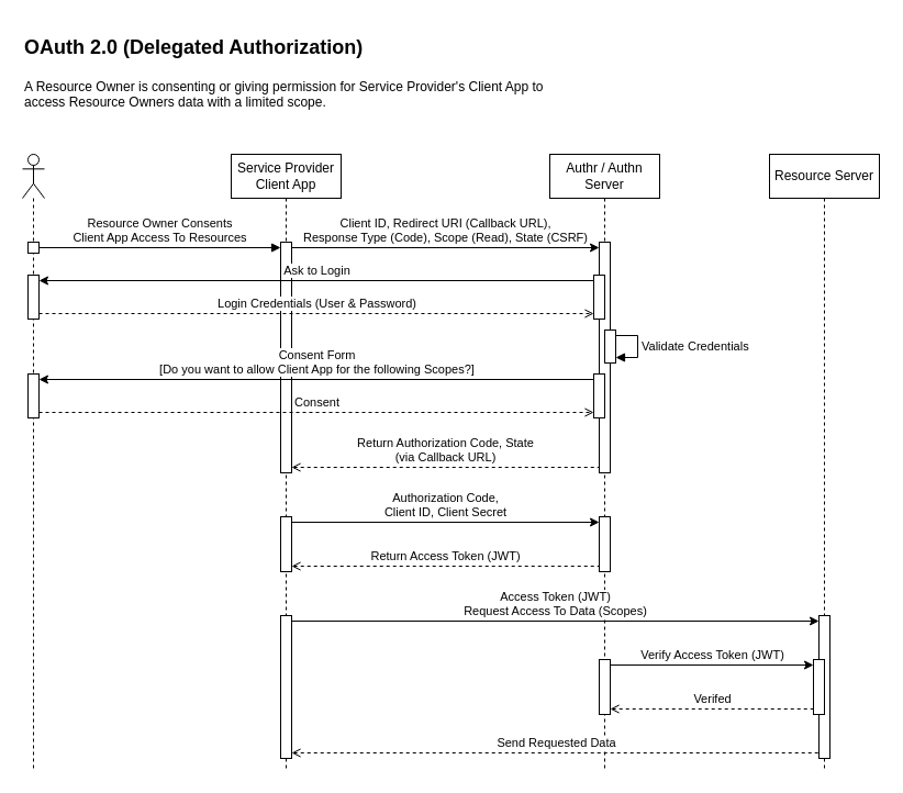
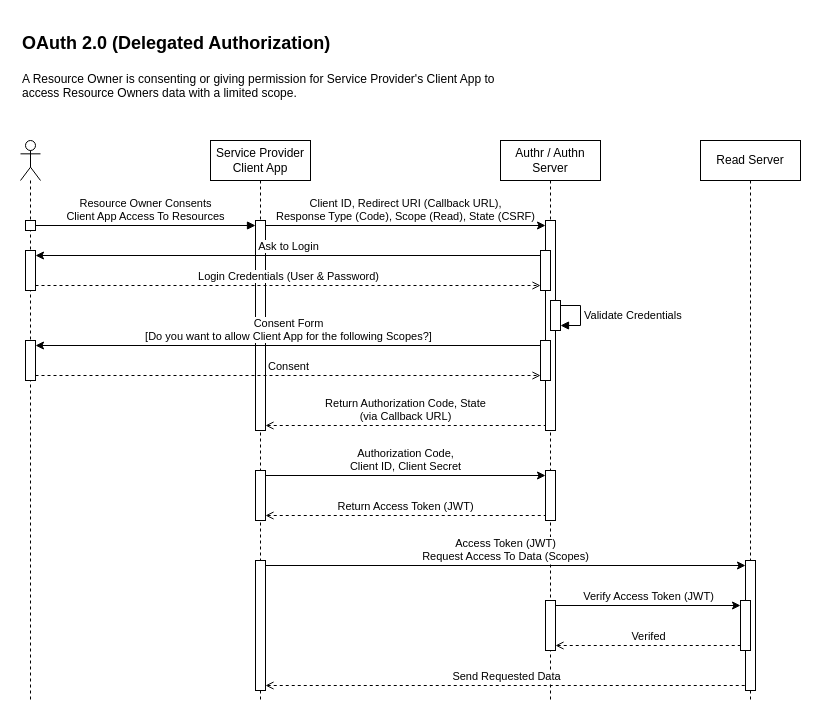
  <mxCell id="0" />
  <mxCell id="1" parent="0" />
  <mxCell id="2" value="&lt;h1 style=&quot;margin-top: 0px;&quot;&gt;&lt;font style=&quot;font-size: 18px;&quot;&gt;OAuth 2.0 (Delegated Authorization)&lt;/font&gt;&lt;/h1&gt;&lt;p&gt;A Resource Owner is consenting or giving permission for Service Provider's Client App to access Resource Owners data with a limited scope.&lt;/p&gt;" style="text;html=1;whiteSpace=wrap;overflow=hidden;rounded=0;" parent="1" vertex="1"><mxGeometry x="20" y="20" width="490" height="90" as="geometry" /></mxCell>
  <mxCell id="3" value="&lt;div&gt;Service Provider Client App&lt;/div&gt;" style="shape=umlLifeline;perimeter=lifelinePerimeter;whiteSpace=wrap;html=1;container=1;dropTarget=0;collapsible=0;recursiveResize=0;outlineConnect=0;portConstraint=eastwest;newEdgeStyle={&quot;curved&quot;:0,&quot;rounded&quot;:0};" parent="1" vertex="1"><mxGeometry x="210" y="140" width="100" height="560" as="geometry" /></mxCell>
  <mxCell id="4" value="" style="html=1;points=[[0,0,0,0,5],[0,1,0,0,-5],[1,0,0,0,5],[1,1,0,0,-5]];perimeter=orthogonalPerimeter;outlineConnect=0;targetShapes=umlLifeline;portConstraint=eastwest;newEdgeStyle={&quot;curved&quot;:0,&quot;rounded&quot;:0};" parent="3" vertex="1"><mxGeometry x="45" y="80" width="10" height="210" as="geometry" /></mxCell>
  <mxCell id="5" value="" style="html=1;points=[[0,0,0,0,5],[0,1,0,0,-5],[1,0,0,0,5],[1,1,0,0,-5]];perimeter=orthogonalPerimeter;outlineConnect=0;targetShapes=umlLifeline;portConstraint=eastwest;newEdgeStyle={&quot;curved&quot;:0,&quot;rounded&quot;:0};" parent="3" vertex="1"><mxGeometry x="45" y="330" width="10" height="50" as="geometry" /></mxCell>
  <mxCell id="6" value="" style="html=1;points=[[0,0,0,0,5],[0,1,0,0,-5],[1,0,0,0,5],[1,1,0,0,-5]];perimeter=orthogonalPerimeter;outlineConnect=0;targetShapes=umlLifeline;portConstraint=eastwest;newEdgeStyle={&quot;curved&quot;:0,&quot;rounded&quot;:0};" parent="3" vertex="1"><mxGeometry x="45" y="420" width="10" height="130" as="geometry" /></mxCell>
  <mxCell id="7" value="Authr / Authn Server" style="shape=umlLifeline;perimeter=lifelinePerimeter;whiteSpace=wrap;html=1;container=1;dropTarget=0;collapsible=0;recursiveResize=0;outlineConnect=0;portConstraint=eastwest;newEdgeStyle={&quot;curved&quot;:0,&quot;rounded&quot;:0};" parent="1" vertex="1"><mxGeometry x="500" y="140" width="100" height="560" as="geometry" /></mxCell>
  <mxCell id="8" value="" style="html=1;points=[[0,0,0,0,5],[0,1,0,0,-5],[1,0,0,0,5],[1,1,0,0,-5]];perimeter=orthogonalPerimeter;outlineConnect=0;targetShapes=umlLifeline;portConstraint=eastwest;newEdgeStyle={&quot;curved&quot;:0,&quot;rounded&quot;:0};" parent="7" vertex="1"><mxGeometry x="45" y="80" width="10" height="210" as="geometry" /></mxCell>
  <mxCell id="9" value="" style="html=1;points=[[0,0,0,0,5],[0,1,0,0,-5],[1,0,0,0,5],[1,1,0,0,-5]];perimeter=orthogonalPerimeter;outlineConnect=0;targetShapes=umlLifeline;portConstraint=eastwest;newEdgeStyle={&quot;curved&quot;:0,&quot;rounded&quot;:0};" parent="7" vertex="1"><mxGeometry x="40" y="110" width="10" height="40" as="geometry" /></mxCell>
  <mxCell id="10" value="" style="html=1;points=[[0,0,0,0,5],[0,1,0,0,-5],[1,0,0,0,5],[1,1,0,0,-5]];perimeter=orthogonalPerimeter;outlineConnect=0;targetShapes=umlLifeline;portConstraint=eastwest;newEdgeStyle={&quot;curved&quot;:0,&quot;rounded&quot;:0};" parent="7" vertex="1"><mxGeometry x="50" y="160" width="10" height="30" as="geometry" /></mxCell>
  <mxCell id="11" value="Validate Credentials" style="html=1;align=left;spacingLeft=2;endArrow=block;rounded=0;edgeStyle=orthogonalEdgeStyle;curved=0;rounded=0;" parent="7" source="10" target="10" edge="1"><mxGeometry relative="1" as="geometry"><mxPoint x="80" y="340" as="sourcePoint" /><Array as="points" /><mxPoint x="115" y="360" as="targetPoint" /></mxGeometry></mxCell>
  <mxCell id="12" value="" style="html=1;points=[[0,0,0,0,5],[0,1,0,0,-5],[1,0,0,0,5],[1,1,0,0,-5]];perimeter=orthogonalPerimeter;outlineConnect=0;targetShapes=umlLifeline;portConstraint=eastwest;newEdgeStyle={&quot;curved&quot;:0,&quot;rounded&quot;:0};" parent="7" vertex="1"><mxGeometry x="40" y="200" width="10" height="40" as="geometry" /></mxCell>
  <mxCell id="13" value="" style="html=1;points=[[0,0,0,0,5],[0,1,0,0,-5],[1,0,0,0,5],[1,1,0,0,-5]];perimeter=orthogonalPerimeter;outlineConnect=0;targetShapes=umlLifeline;portConstraint=eastwest;newEdgeStyle={&quot;curved&quot;:0,&quot;rounded&quot;:0};" parent="7" vertex="1"><mxGeometry x="45" y="330" width="10" height="50" as="geometry" /></mxCell>
  <mxCell id="14" value="" style="html=1;points=[[0,0,0,0,5],[0,1,0,0,-5],[1,0,0,0,5],[1,1,0,0,-5]];perimeter=orthogonalPerimeter;outlineConnect=0;targetShapes=umlLifeline;portConstraint=eastwest;newEdgeStyle={&quot;curved&quot;:0,&quot;rounded&quot;:0};" parent="7" vertex="1"><mxGeometry x="45" y="460" width="10" height="50" as="geometry" /></mxCell>
- <mxCell id="15" value="Resource Server" style="shape=umlLifeline;perimeter=lifelinePerimeter;whiteSpace=wrap;html=1;container=1;dropTarget=0;collapsible=0;recursiveResize=0;outlineConnect=0;portConstraint=eastwest;newEdgeStyle={&quot;curved&quot;:0,&quot;rounded&quot;:0};" parent="1" vertex="1"><mxGeometry x="700" y="140" width="100" height="560" as="geometry" /></mxCell>
+ <mxCell id="15" value="Read Server" style="shape=umlLifeline;perimeter=lifelinePerimeter;whiteSpace=wrap;html=1;container=1;dropTarget=0;collapsible=0;recursiveResize=0;outlineConnect=0;portConstraint=eastwest;newEdgeStyle={&quot;curved&quot;:0,&quot;rounded&quot;:0};" parent="1" vertex="1"><mxGeometry x="700" y="140" width="100" height="560" as="geometry" /></mxCell>
  <mxCell id="16" value="" style="html=1;points=[[0,0,0,0,5],[0,1,0,0,-5],[1,0,0,0,5],[1,1,0,0,-5]];perimeter=orthogonalPerimeter;outlineConnect=0;targetShapes=umlLifeline;portConstraint=eastwest;newEdgeStyle={&quot;curved&quot;:0,&quot;rounded&quot;:0};" parent="15" vertex="1"><mxGeometry x="45" y="420" width="10" height="130" as="geometry" /></mxCell>
  <mxCell id="17" value="" style="html=1;points=[[0,0,0,0,5],[0,1,0,0,-5],[1,0,0,0,5],[1,1,0,0,-5]];perimeter=orthogonalPerimeter;outlineConnect=0;targetShapes=umlLifeline;portConstraint=eastwest;newEdgeStyle={&quot;curved&quot;:0,&quot;rounded&quot;:0};" parent="15" vertex="1"><mxGeometry x="40" y="460" width="10" height="50" as="geometry" /></mxCell>
  <mxCell id="18" value="" style="shape=umlLifeline;perimeter=lifelinePerimeter;whiteSpace=wrap;html=1;container=1;dropTarget=0;collapsible=0;recursiveResize=0;outlineConnect=0;portConstraint=eastwest;newEdgeStyle={&quot;curved&quot;:0,&quot;rounded&quot;:0};participant=umlActor;" parent="1" vertex="1"><mxGeometry x="20" y="140" width="20" height="560" as="geometry" /></mxCell>
  <mxCell id="19" value="" style="html=1;points=[[0,0,0,0,5],[0,1,0,0,-5],[1,0,0,0,5],[1,1,0,0,-5]];perimeter=orthogonalPerimeter;outlineConnect=0;targetShapes=umlLifeline;portConstraint=eastwest;newEdgeStyle={&quot;curved&quot;:0,&quot;rounded&quot;:0};" parent="18" vertex="1"><mxGeometry x="5" y="80" width="10" height="10" as="geometry" /></mxCell>
  <mxCell id="20" value="" style="html=1;points=[[0,0,0,0,5],[0,1,0,0,-5],[1,0,0,0,5],[1,1,0,0,-5]];perimeter=orthogonalPerimeter;outlineConnect=0;targetShapes=umlLifeline;portConstraint=eastwest;newEdgeStyle={&quot;curved&quot;:0,&quot;rounded&quot;:0};" parent="18" vertex="1"><mxGeometry x="5" y="110" width="10" height="40" as="geometry" /></mxCell>
  <mxCell id="21" value="" style="html=1;points=[[0,0,0,0,5],[0,1,0,0,-5],[1,0,0,0,5],[1,1,0,0,-5]];perimeter=orthogonalPerimeter;outlineConnect=0;targetShapes=umlLifeline;portConstraint=eastwest;newEdgeStyle={&quot;curved&quot;:0,&quot;rounded&quot;:0};" parent="18" vertex="1"><mxGeometry x="5" y="200" width="10" height="40" as="geometry" /></mxCell>
  <mxCell id="22" value="&lt;div&gt;Resource Owner Consents&lt;/div&gt;&lt;div&gt;Client App Access To Resources&lt;/div&gt;" style="html=1;verticalAlign=bottom;endArrow=block;curved=0;rounded=0;exitX=1;exitY=0;exitDx=0;exitDy=5;exitPerimeter=0;entryX=0;entryY=0;entryDx=0;entryDy=5;entryPerimeter=0;" parent="1" source="19" target="4" edge="1"><mxGeometry width="80" relative="1" as="geometry"><mxPoint x="80" y="210" as="sourcePoint" /><mxPoint x="160" y="290" as="targetPoint" /></mxGeometry></mxCell>
  <mxCell id="23" value="&lt;div&gt;Client ID, Redirect URI (Callback URL),&lt;/div&gt;&lt;div&gt;Response Type (Code), Scope (Read), State (CSRF)&lt;/div&gt;" style="html=1;verticalAlign=bottom;endArrow=classic;curved=0;rounded=0;exitX=1;exitY=0;exitDx=0;exitDy=5;exitPerimeter=0;entryX=0;entryY=0;entryDx=0;entryDy=5;entryPerimeter=0;endFill=1;" parent="1" source="4" target="8" edge="1"><mxGeometry width="80" relative="1" as="geometry"><mxPoint x="240" y="230" as="sourcePoint" /><mxPoint x="430" y="230" as="targetPoint" /><mxPoint as="offset" /></mxGeometry></mxCell>
  <mxCell id="24" value="Ask to Login" style="html=1;verticalAlign=bottom;endArrow=none;curved=0;rounded=0;entryX=0;entryY=0;entryDx=0;entryDy=5;entryPerimeter=0;startArrow=classic;startFill=1;endFill=0;exitX=1;exitY=0;exitDx=0;exitDy=5;exitPerimeter=0;shadow=0;" parent="1" source="20" target="9" edge="1"><mxGeometry width="80" relative="1" as="geometry"><mxPoint x="50" y="250" as="sourcePoint" /><mxPoint x="440" y="289.5" as="targetPoint" /></mxGeometry></mxCell>
  <mxCell id="25" value="Login Credentials (User &amp;amp; Password)" style="html=1;verticalAlign=bottom;endArrow=open;curved=0;rounded=0;entryX=0;entryY=1;entryDx=0;entryDy=-5;entryPerimeter=0;startArrow=none;startFill=0;endFill=0;exitX=1;exitY=1;exitDx=0;exitDy=-5;exitPerimeter=0;shadow=0;dashed=1;" parent="1" source="20" target="9" edge="1"><mxGeometry width="80" relative="1" as="geometry"><mxPoint x="150" y="570" as="sourcePoint" /><mxPoint x="535" y="570" as="targetPoint" /></mxGeometry></mxCell>
  <mxCell id="26" value="&lt;div&gt;Consent Form&lt;/div&gt;&lt;div&gt;[Do you want to allow Client App for the following Scopes?]&lt;/div&gt;" style="html=1;verticalAlign=bottom;endArrow=none;curved=0;rounded=0;entryX=0;entryY=0;entryDx=0;entryDy=5;entryPerimeter=0;startArrow=classic;startFill=1;endFill=0;exitX=1;exitY=0;exitDx=0;exitDy=5;exitPerimeter=0;shadow=0;" parent="1" source="21" target="12" edge="1"><mxGeometry x="0.003" width="80" relative="1" as="geometry"><mxPoint x="355" y="490" as="sourcePoint" /><mxPoint x="745" y="529.5" as="targetPoint" /><mxPoint as="offset" /></mxGeometry></mxCell>
  <mxCell id="27" value="Consent" style="html=1;verticalAlign=bottom;endArrow=open;curved=0;rounded=0;entryX=0;entryY=1;entryDx=0;entryDy=-5;entryPerimeter=0;startArrow=none;startFill=0;endFill=0;exitX=1;exitY=1;exitDx=0;exitDy=-5;exitPerimeter=0;shadow=0;dashed=1;" parent="1" source="21" target="12" edge="1"><mxGeometry x="0.003" width="80" relative="1" as="geometry"><mxPoint x="455" y="810" as="sourcePoint" /><mxPoint x="840" y="810" as="targetPoint" /><mxPoint as="offset" /></mxGeometry></mxCell>
  <mxCell id="28" value="&lt;div&gt;Return Authorization Code, State&lt;/div&gt;&lt;div&gt;(via Callback URL)&lt;/div&gt;" style="html=1;verticalAlign=bottom;endArrow=none;curved=0;rounded=0;entryX=0;entryY=1;entryDx=0;entryDy=-5;entryPerimeter=0;startArrow=open;startFill=0;endFill=0;shadow=0;dashed=1;exitX=1;exitY=1;exitDx=0;exitDy=-5;exitPerimeter=0;" parent="1" source="4" target="8" edge="1"><mxGeometry x="0.003" width="80" relative="1" as="geometry"><mxPoint x="320" y="390" as="sourcePoint" /><mxPoint x="705" y="390" as="targetPoint" /><mxPoint as="offset" /></mxGeometry></mxCell>
  <mxCell id="29" value="&lt;div&gt;Authorization Code,&lt;/div&gt;&lt;div&gt;Client ID, Client Secret&lt;/div&gt;" style="html=1;verticalAlign=bottom;endArrow=classic;curved=0;rounded=0;exitX=1;exitY=0;exitDx=0;exitDy=5;exitPerimeter=0;entryX=0;entryY=0;entryDx=0;entryDy=5;entryPerimeter=0;endFill=1;" parent="1" source="5" target="13" edge="1"><mxGeometry width="80" relative="1" as="geometry"><mxPoint x="340" y="530" as="sourcePoint" /><mxPoint x="530" y="530" as="targetPoint" /></mxGeometry></mxCell>
  <mxCell id="30" value="&lt;div&gt;Return Access Token (JWT)&lt;/div&gt;" style="html=1;verticalAlign=bottom;endArrow=none;curved=0;rounded=0;entryX=0;entryY=1;entryDx=0;entryDy=-5;entryPerimeter=0;startArrow=open;startFill=0;endFill=0;shadow=0;dashed=1;exitX=1;exitY=1;exitDx=0;exitDy=-5;exitPerimeter=0;" parent="1" source="5" target="13" edge="1"><mxGeometry x="0.003" width="80" relative="1" as="geometry"><mxPoint x="360" y="590" as="sourcePoint" /><mxPoint x="550" y="590" as="targetPoint" /><mxPoint as="offset" /></mxGeometry></mxCell>
  <mxCell id="31" value="&lt;div&gt;Access Token (JWT)&lt;/div&gt;&lt;div&gt;Request Access To Data (Scopes)&lt;/div&gt;" style="html=1;verticalAlign=bottom;endArrow=classic;curved=0;rounded=0;entryX=0;entryY=0;entryDx=0;entryDy=5;entryPerimeter=0;endFill=1;exitX=1;exitY=0;exitDx=0;exitDy=5;exitPerimeter=0;" parent="1" source="6" target="16" edge="1"><mxGeometry width="80" relative="1" as="geometry"><mxPoint x="240" y="560" as="sourcePoint" /><mxPoint x="430" y="560" as="targetPoint" /></mxGeometry></mxCell>
  <mxCell id="32" value="Send Requested Data" style="html=1;verticalAlign=bottom;endArrow=none;curved=0;rounded=0;entryX=0;entryY=1;entryDx=0;entryDy=-5;entryPerimeter=0;startArrow=open;startFill=0;endFill=0;shadow=0;dashed=1;exitX=1;exitY=1;exitDx=0;exitDy=-5;exitPerimeter=0;" parent="1" source="6" target="16" edge="1"><mxGeometry x="0.003" width="80" relative="1" as="geometry"><mxPoint x="340" y="680" as="sourcePoint" /><mxPoint x="530" y="680" as="targetPoint" /><mxPoint as="offset" /></mxGeometry></mxCell>
  <mxCell id="33" value="Verify Access Token (JWT)" style="html=1;verticalAlign=bottom;endArrow=classic;curved=0;rounded=0;exitX=1;exitY=0;exitDx=0;exitDy=5;exitPerimeter=0;entryX=0;entryY=0;entryDx=0;entryDy=5;entryPerimeter=0;endFill=1;" parent="1" source="14" target="17" edge="1"><mxGeometry width="80" relative="1" as="geometry"><mxPoint x="340" y="575" as="sourcePoint" /><mxPoint x="635" y="630" as="targetPoint" /></mxGeometry></mxCell>
  <mxCell id="34" value="Verifed" style="html=1;verticalAlign=bottom;endArrow=none;curved=0;rounded=0;entryX=0;entryY=1;entryDx=0;entryDy=-5;entryPerimeter=0;startArrow=open;startFill=0;endFill=0;shadow=0;dashed=1;exitX=1;exitY=1;exitDx=0;exitDy=-5;exitPerimeter=0;" parent="1" source="14" target="17" edge="1"><mxGeometry x="0.003" width="80" relative="1" as="geometry"><mxPoint x="470" y="620" as="sourcePoint" /><mxPoint x="655" y="690" as="targetPoint" /><mxPoint as="offset" /></mxGeometry></mxCell>
